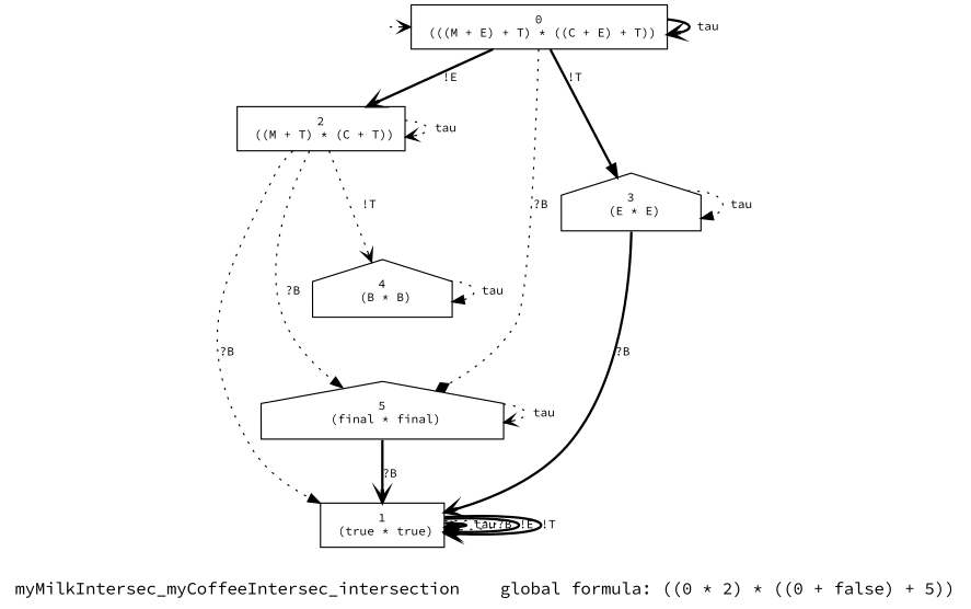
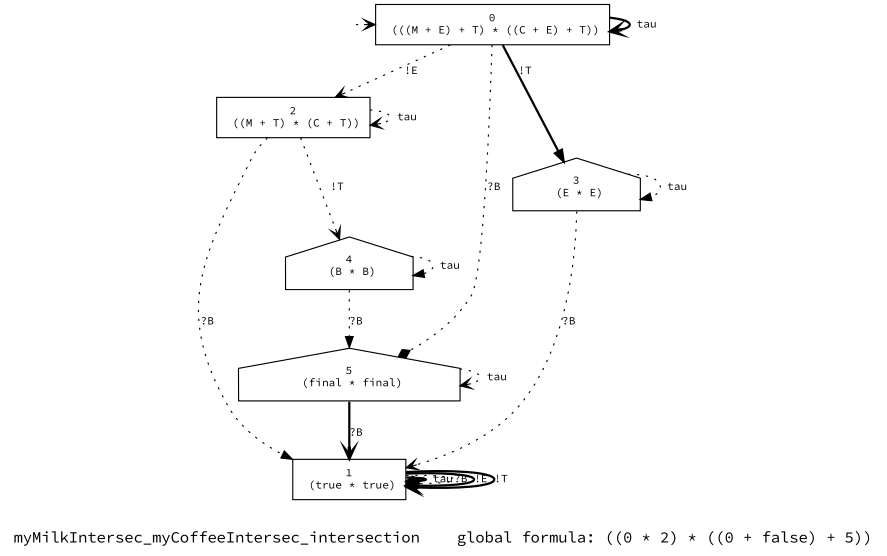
  digraph {
    fontname="Source Code Pro"
    label="myMilkIntersec_myCoffeeIntersec_intersection    global formula: ((0 * 2) * ((0 + false) + 5))"
    node [fontname="Source Code Pro" fontsize=10 shape=box]
    edge [arrowhead=vee fontname="Source Code Pro" fontsize=10 style=dotted]
    q_0 [height=0.01 style=invis width=0.01 shape=""]
    n2 [label="0\n (((M + E) + T) * ((C + E) + T))"]
    n3 [label="2\n ((M + T) * (C + T))"]
    n4 [label="3\n (E * E)" shape=house]
    n5 [label="5\n (final * final)" shape=house]
    n6 [label="1\n (true * true)"]
    n7 [label="4\n (B * B)" shape=house]
    q_0 -> n2 [minlen=0.5]
    n2 -> n2 [label=" tau" style=bold]
-   n2 -> n3 [label="!E" style=bold]
+   n2 -> n3 [label="!E"]
    n2 -> n4 [arrowhead=normal label="!T" style=bold]
    n2 -> n5 [arrowhead=diamond label="?B"]
    n3 -> n3 [label=" tau"]
    n3 -> n6 [arrowhead=normal label="?B"]
    n3 -> n7 [label="!T"]
    n4 -> n4 [arrowhead=normal label=" tau"]
-   n4 -> n6 [label="?B" style=bold]
+   n4 -> n6 [label="?B"]
    n5 -> n5 [label=" tau"]
    n5 -> n6 [label="?B" style=bold]
    n6 -> n6 [arrowhead=diamond label=" tau" style=bold]
    n6 -> n6 [arrowhead=diamond label="?B"]
    n6 -> n6 [label="!E" style=bold]
    n6 -> n6 [label="!T" style=bold]
-   n3 -> n5 [arrowhead=normal label="?B"]
+   n7 -> n5 [arrowhead=normal label="?B"]
    n7 -> n7 [arrowhead=normal label=" tau"]
  }
